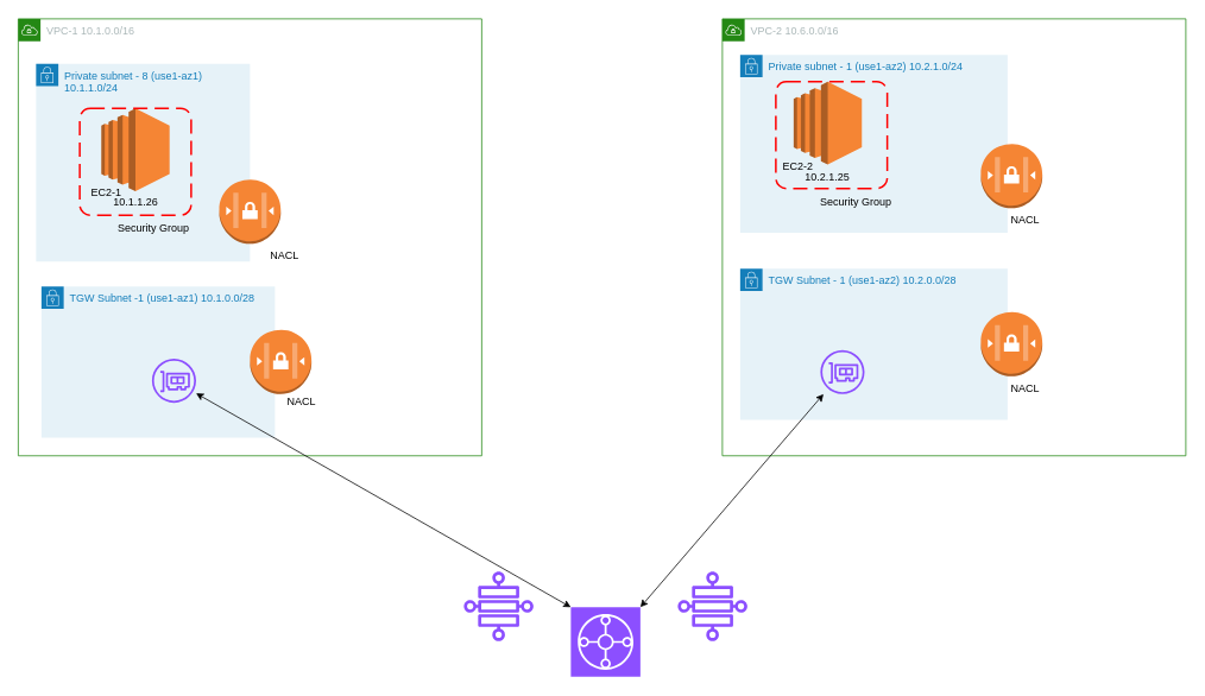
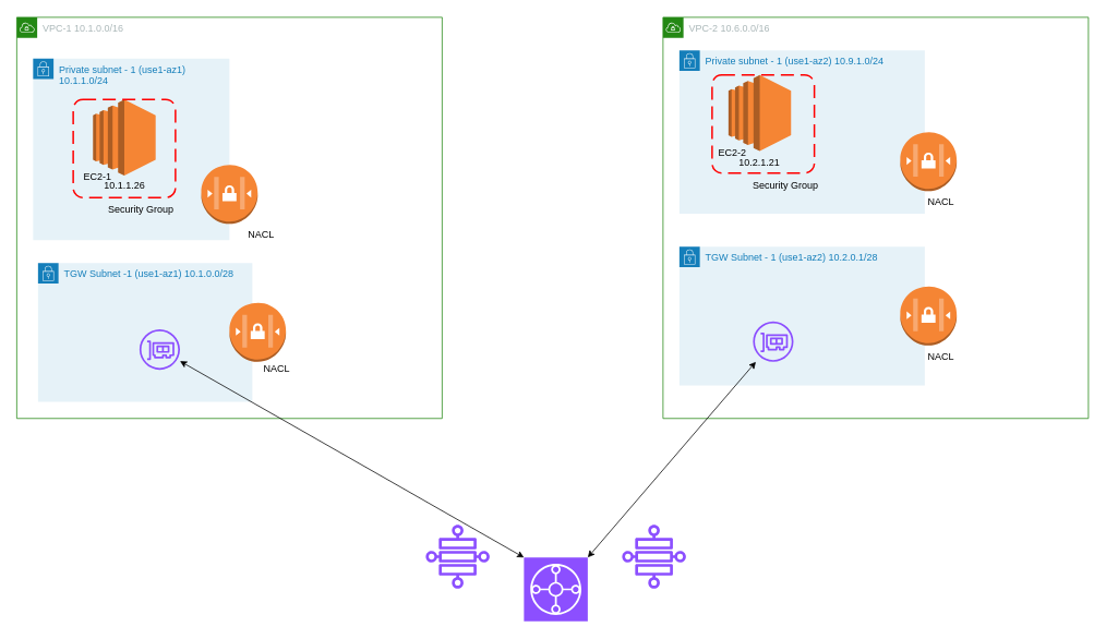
  <mxCell id="0" />
  <mxCell id="1" parent="0" />
  <mxCell id="2" value="VPC-1 10.1.0.0/16" style="points=[[0,0],[0.25,0],[0.5,0],[0.75,0],[1,0],[1,0.25],[1,0.5],[1,0.75],[1,1],[0.75,1],[0.5,1],[0.25,1],[0,1],[0,0.75],[0,0.5],[0,0.25]];outlineConnect=0;gradientColor=none;html=1;whiteSpace=wrap;fontSize=12;fontStyle=0;container=1;pointerEvents=0;collapsible=0;recursiveResize=0;shape=mxgraph.aws4.group;grIcon=mxgraph.aws4.group_vpc;strokeColor=#248814;fillColor=none;verticalAlign=top;align=left;spacingLeft=30;fontColor=#AAB7B8;dashed=0;" vertex="1" parent="1"><mxGeometry x="20" y="20.5" width="520" height="490.5" as="geometry" /></mxCell>
- <mxCell id="3" value="Private subnet - 8 (use1-az1) 10.1.1.0/24" style="points=[[0,0],[0.25,0],[0.5,0],[0.75,0],[1,0],[1,0.25],[1,0.5],[1,0.75],[1,1],[0.75,1],[0.5,1],[0.25,1],[0,1],[0,0.75],[0,0.5],[0,0.25]];outlineConnect=0;gradientColor=none;html=1;whiteSpace=wrap;fontSize=12;fontStyle=0;container=1;pointerEvents=0;collapsible=0;recursiveResize=0;shape=mxgraph.aws4.group;grIcon=mxgraph.aws4.group_security_group;grStroke=0;strokeColor=#147EBA;fillColor=#E6F2F8;verticalAlign=top;align=left;spacingLeft=30;fontColor=#147EBA;dashed=0;" vertex="1" parent="2"><mxGeometry x="20" y="50.5" width="240" height="222" as="geometry" /></mxCell>
+ <mxCell id="3" value="Private subnet - 1 (use1-az1) 10.1.1.0/24" style="points=[[0,0],[0.25,0],[0.5,0],[0.75,0],[1,0],[1,0.25],[1,0.5],[1,0.75],[1,1],[0.75,1],[0.5,1],[0.25,1],[0,1],[0,0.75],[0,0.5],[0,0.25]];outlineConnect=0;gradientColor=none;html=1;whiteSpace=wrap;fontSize=12;fontStyle=0;container=1;pointerEvents=0;collapsible=0;recursiveResize=0;shape=mxgraph.aws4.group;grIcon=mxgraph.aws4.group_security_group;grStroke=0;strokeColor=#147EBA;fillColor=#E6F2F8;verticalAlign=top;align=left;spacingLeft=30;fontColor=#147EBA;dashed=0;" vertex="1" parent="2"><mxGeometry x="20" y="50.5" width="240" height="222" as="geometry" /></mxCell>
  <mxCell id="4" value="" style="outlineConnect=0;dashed=0;verticalLabelPosition=bottom;verticalAlign=top;align=center;html=1;shape=mxgraph.aws3.ec2;fillColor=#F58534;gradientColor=none;" vertex="1" parent="3"><mxGeometry x="73.25" y="50" width="76.5" height="93" as="geometry" /></mxCell>
  <mxCell id="5" value="10.1.1.26" style="text;html=1;strokeColor=none;fillColor=none;align=center;verticalAlign=middle;whiteSpace=wrap;rounded=0;" vertex="1" parent="3"><mxGeometry x="81.5" y="140" width="60" height="30" as="geometry" /></mxCell>
  <mxCell id="6" value="" style="rounded=1;arcSize=10;dashed=1;strokeColor=#ff0000;fillColor=none;gradientColor=none;dashPattern=8 4;strokeWidth=2;" vertex="1" parent="3"><mxGeometry x="49" y="50" width="125" height="120" as="geometry" /></mxCell>
  <mxCell id="7" value="Security Group" style="text;html=1;strokeColor=none;fillColor=none;align=center;verticalAlign=middle;whiteSpace=wrap;rounded=0;" vertex="1" parent="3"><mxGeometry x="81.5" y="170" width="100" height="30" as="geometry" /></mxCell>
  <mxCell id="8" value="EC2-1" style="text;html=1;strokeColor=none;fillColor=none;align=center;verticalAlign=middle;whiteSpace=wrap;rounded=0;" vertex="1" parent="3"><mxGeometry x="49" y="130" width="60" height="30" as="geometry" /></mxCell>
  <mxCell id="9" value="TGW Subnet -1 (use1-az1) 10.1.0.0/28" style="points=[[0,0],[0.25,0],[0.5,0],[0.75,0],[1,0],[1,0.25],[1,0.5],[1,0.75],[1,1],[0.75,1],[0.5,1],[0.25,1],[0,1],[0,0.75],[0,0.5],[0,0.25]];outlineConnect=0;gradientColor=none;html=1;whiteSpace=wrap;fontSize=12;fontStyle=0;container=1;pointerEvents=0;collapsible=0;recursiveResize=0;shape=mxgraph.aws4.group;grIcon=mxgraph.aws4.group_security_group;grStroke=0;strokeColor=#147EBA;fillColor=#E6F2F8;verticalAlign=top;align=left;spacingLeft=30;fontColor=#147EBA;dashed=0;" vertex="1" parent="2"><mxGeometry x="26" y="300.5" width="262" height="169.5" as="geometry" /></mxCell>
  <mxCell id="10" value="" style="sketch=0;outlineConnect=0;fontColor=#232F3E;gradientColor=none;fillColor=#8C4FFF;strokeColor=none;dashed=0;verticalLabelPosition=bottom;verticalAlign=top;align=center;html=1;fontSize=12;fontStyle=0;aspect=fixed;pointerEvents=1;shape=mxgraph.aws4.elastic_network_interface;" vertex="1" parent="9"><mxGeometry x="124" y="81" width="49.5" height="49.5" as="geometry" /></mxCell>
  <mxCell id="11" value="" style="outlineConnect=0;dashed=0;verticalLabelPosition=bottom;verticalAlign=top;align=center;html=1;shape=mxgraph.aws3.network_access_controllist;fillColor=#F58534;gradientColor=none;" vertex="1" parent="2"><mxGeometry x="260" y="349.25" width="69" height="72" as="geometry" /></mxCell>
  <mxCell id="12" value="" style="outlineConnect=0;dashed=0;verticalLabelPosition=bottom;verticalAlign=top;align=center;html=1;shape=mxgraph.aws3.network_access_controllist;fillColor=#F58534;gradientColor=none;" vertex="1" parent="2"><mxGeometry x="225.5" y="180.5" width="69" height="72" as="geometry" /></mxCell>
  <mxCell id="13" value="NACL" style="text;html=1;strokeColor=none;fillColor=none;align=center;verticalAlign=middle;whiteSpace=wrap;rounded=0;" vertex="1" parent="2"><mxGeometry x="269" y="250.5" width="60" height="30" as="geometry" /></mxCell>
  <mxCell id="14" value="NACL" style="text;html=1;strokeColor=none;fillColor=none;align=center;verticalAlign=middle;whiteSpace=wrap;rounded=0;" vertex="1" parent="2"><mxGeometry x="288" y="415.5" width="60" height="30" as="geometry" /></mxCell>
  <mxCell id="15" value="" style="sketch=0;points=[[0,0,0],[0.25,0,0],[0.5,0,0],[0.75,0,0],[1,0,0],[0,1,0],[0.25,1,0],[0.5,1,0],[0.75,1,0],[1,1,0],[0,0.25,0],[0,0.5,0],[0,0.75,0],[1,0.25,0],[1,0.5,0],[1,0.75,0]];outlineConnect=0;fontColor=#232F3E;fillColor=#8C4FFF;strokeColor=#ffffff;dashed=0;verticalLabelPosition=bottom;verticalAlign=top;align=center;html=1;fontSize=12;fontStyle=0;aspect=fixed;shape=mxgraph.aws4.resourceIcon;resIcon=mxgraph.aws4.transit_gateway;" vertex="1" parent="1"><mxGeometry x="640" y="681" width="78" height="78" as="geometry" /></mxCell>
  <mxCell id="16" value="VPC-2 10.6.0.0/16" style="points=[[0,0],[0.25,0],[0.5,0],[0.75,0],[1,0],[1,0.25],[1,0.5],[1,0.75],[1,1],[0.75,1],[0.5,1],[0.25,1],[0,1],[0,0.75],[0,0.5],[0,0.25]];outlineConnect=0;gradientColor=none;html=1;whiteSpace=wrap;fontSize=12;fontStyle=0;container=1;pointerEvents=0;collapsible=0;recursiveResize=0;shape=mxgraph.aws4.group;grIcon=mxgraph.aws4.group_vpc;strokeColor=#248814;fillColor=none;verticalAlign=top;align=left;spacingLeft=30;fontColor=#AAB7B8;dashed=0;" vertex="1" parent="1"><mxGeometry x="810" y="20.5" width="520" height="490.5" as="geometry" /></mxCell>
- <mxCell id="17" value="Private subnet - 1 (use1-az2) 10.2.1.0/24" style="points=[[0,0],[0.25,0],[0.5,0],[0.75,0],[1,0],[1,0.25],[1,0.5],[1,0.75],[1,1],[0.75,1],[0.5,1],[0.25,1],[0,1],[0,0.75],[0,0.5],[0,0.25]];outlineConnect=0;gradientColor=none;html=1;whiteSpace=wrap;fontSize=12;fontStyle=0;container=1;pointerEvents=0;collapsible=0;recursiveResize=0;shape=mxgraph.aws4.group;grIcon=mxgraph.aws4.group_security_group;grStroke=0;strokeColor=#147EBA;fillColor=#E6F2F8;verticalAlign=top;align=left;spacingLeft=30;fontColor=#147EBA;dashed=0;" vertex="1" parent="16"><mxGeometry x="20" y="40.5" width="300" height="199.5" as="geometry" /></mxCell>
+ <mxCell id="17" value="Private subnet - 1 (use1-az2) 10.9.1.0/24" style="points=[[0,0],[0.25,0],[0.5,0],[0.75,0],[1,0],[1,0.25],[1,0.5],[1,0.75],[1,1],[0.75,1],[0.5,1],[0.25,1],[0,1],[0,0.75],[0,0.5],[0,0.25]];outlineConnect=0;gradientColor=none;html=1;whiteSpace=wrap;fontSize=12;fontStyle=0;container=1;pointerEvents=0;collapsible=0;recursiveResize=0;shape=mxgraph.aws4.group;grIcon=mxgraph.aws4.group_security_group;grStroke=0;strokeColor=#147EBA;fillColor=#E6F2F8;verticalAlign=top;align=left;spacingLeft=30;fontColor=#147EBA;dashed=0;" vertex="1" parent="16"><mxGeometry x="20" y="40.5" width="300" height="199.5" as="geometry" /></mxCell>
  <mxCell id="18" value="" style="outlineConnect=0;dashed=0;verticalLabelPosition=bottom;verticalAlign=top;align=center;html=1;shape=mxgraph.aws3.ec2;fillColor=#F58534;gradientColor=none;" vertex="1" parent="17"><mxGeometry x="60" y="30" width="76.5" height="93" as="geometry" /></mxCell>
- <mxCell id="19" value="10.2.1.25" style="text;html=1;strokeColor=none;fillColor=none;align=center;verticalAlign=middle;whiteSpace=wrap;rounded=0;" vertex="1" parent="17"><mxGeometry x="68.25" y="123" width="60" height="30" as="geometry" /></mxCell>
+ <mxCell id="19" value="10.2.1.21" style="text;html=1;strokeColor=none;fillColor=none;align=center;verticalAlign=middle;whiteSpace=wrap;rounded=0;" vertex="1" parent="17"><mxGeometry x="68.25" y="123" width="60" height="30" as="geometry" /></mxCell>
  <mxCell id="20" value="" style="rounded=1;arcSize=10;dashed=1;strokeColor=#ff0000;fillColor=none;gradientColor=none;dashPattern=8 4;strokeWidth=2;" vertex="1" parent="17"><mxGeometry x="40" y="30" width="125" height="120" as="geometry" /></mxCell>
  <mxCell id="21" value="Security Group" style="text;html=1;strokeColor=none;fillColor=none;align=center;verticalAlign=middle;whiteSpace=wrap;rounded=0;" vertex="1" parent="17"><mxGeometry x="80" y="150" width="100" height="30" as="geometry" /></mxCell>
  <mxCell id="22" value="EC2-2" style="text;html=1;strokeColor=none;fillColor=none;align=center;verticalAlign=middle;whiteSpace=wrap;rounded=0;" vertex="1" parent="17"><mxGeometry x="35" y="110" width="60" height="30" as="geometry" /></mxCell>
- <mxCell id="23" value="TGW Subnet - 1 (use1-az2) 10.2.0.0/28" style="points=[[0,0],[0.25,0],[0.5,0],[0.75,0],[1,0],[1,0.25],[1,0.5],[1,0.75],[1,1],[0.75,1],[0.5,1],[0.25,1],[0,1],[0,0.75],[0,0.5],[0,0.25]];outlineConnect=0;gradientColor=none;html=1;whiteSpace=wrap;fontSize=12;fontStyle=0;container=1;pointerEvents=0;collapsible=0;recursiveResize=0;shape=mxgraph.aws4.group;grIcon=mxgraph.aws4.group_security_group;grStroke=0;strokeColor=#147EBA;fillColor=#E6F2F8;verticalAlign=top;align=left;spacingLeft=30;fontColor=#147EBA;dashed=0;" vertex="1" parent="16"><mxGeometry x="20" y="280.5" width="300" height="169.5" as="geometry" /></mxCell>
+ <mxCell id="23" value="TGW Subnet - 1 (use1-az2) 10.2.0.1/28" style="points=[[0,0],[0.25,0],[0.5,0],[0.75,0],[1,0],[1,0.25],[1,0.5],[1,0.75],[1,1],[0.75,1],[0.5,1],[0.25,1],[0,1],[0,0.75],[0,0.5],[0,0.25]];outlineConnect=0;gradientColor=none;html=1;whiteSpace=wrap;fontSize=12;fontStyle=0;container=1;pointerEvents=0;collapsible=0;recursiveResize=0;shape=mxgraph.aws4.group;grIcon=mxgraph.aws4.group_security_group;grStroke=0;strokeColor=#147EBA;fillColor=#E6F2F8;verticalAlign=top;align=left;spacingLeft=30;fontColor=#147EBA;dashed=0;" vertex="1" parent="16"><mxGeometry x="20" y="280.5" width="300" height="169.5" as="geometry" /></mxCell>
  <mxCell id="24" value="" style="sketch=0;outlineConnect=0;fontColor=#232F3E;gradientColor=none;fillColor=#8C4FFF;strokeColor=none;dashed=0;verticalLabelPosition=bottom;verticalAlign=top;align=center;html=1;fontSize=12;fontStyle=0;aspect=fixed;pointerEvents=1;shape=mxgraph.aws4.elastic_network_interface;" vertex="1" parent="23"><mxGeometry x="90" y="91.25" width="49.5" height="49.5" as="geometry" /></mxCell>
  <mxCell id="25" value="" style="outlineConnect=0;dashed=0;verticalLabelPosition=bottom;verticalAlign=top;align=center;html=1;shape=mxgraph.aws3.network_access_controllist;fillColor=#F58534;gradientColor=none;" vertex="1" parent="16"><mxGeometry x="290" y="140.5" width="69" height="72" as="geometry" /></mxCell>
  <mxCell id="26" value="" style="outlineConnect=0;dashed=0;verticalLabelPosition=bottom;verticalAlign=top;align=center;html=1;shape=mxgraph.aws3.network_access_controllist;fillColor=#F58534;gradientColor=none;" vertex="1" parent="16"><mxGeometry x="290" y="329.25" width="69" height="72" as="geometry" /></mxCell>
  <mxCell id="27" value="NACL" style="text;html=1;strokeColor=none;fillColor=none;align=center;verticalAlign=middle;whiteSpace=wrap;rounded=0;" vertex="1" parent="16"><mxGeometry x="310" y="400.5" width="60" height="30" as="geometry" /></mxCell>
  <mxCell id="28" value="NACL" style="text;html=1;strokeColor=none;fillColor=none;align=center;verticalAlign=middle;whiteSpace=wrap;rounded=0;" vertex="1" parent="16"><mxGeometry x="310" y="210" width="60" height="30" as="geometry" /></mxCell>
  <mxCell id="29" value="" style="endArrow=classic;startArrow=classic;html=1;rounded=0;exitX=1;exitY=0;exitDx=0;exitDy=0;exitPerimeter=0;" edge="1" parent="1" source="15" target="24"><mxGeometry width="50" height="50" relative="1" as="geometry"><mxPoint x="870" y="461" as="sourcePoint" /><mxPoint x="923" y="442" as="targetPoint" /></mxGeometry></mxCell>
  <mxCell id="30" value="" style="endArrow=classic;startArrow=classic;html=1;rounded=0;exitX=0;exitY=0;exitDx=0;exitDy=0;exitPerimeter=0;" edge="1" parent="1" source="15" target="10"><mxGeometry width="50" height="50" relative="1" as="geometry"><mxPoint x="728" y="691" as="sourcePoint" /><mxPoint x="933" y="452" as="targetPoint" /></mxGeometry></mxCell>
  <mxCell id="31" value="" style="sketch=0;outlineConnect=0;fontColor=#232F3E;gradientColor=none;fillColor=#8C4FFF;strokeColor=none;dashed=0;verticalLabelPosition=bottom;verticalAlign=top;align=center;html=1;fontSize=12;fontStyle=0;aspect=fixed;pointerEvents=1;shape=mxgraph.aws4.cloud_wan_transit_gateway_route_table_attachment;" vertex="1" parent="1"><mxGeometry x="520" y="641" width="78" height="78" as="geometry" /></mxCell>
  <mxCell id="32" value="" style="sketch=0;outlineConnect=0;fontColor=#232F3E;gradientColor=none;fillColor=#8C4FFF;strokeColor=none;dashed=0;verticalLabelPosition=bottom;verticalAlign=top;align=center;html=1;fontSize=12;fontStyle=0;aspect=fixed;pointerEvents=1;shape=mxgraph.aws4.cloud_wan_transit_gateway_route_table_attachment;" vertex="1" parent="1"><mxGeometry x="760" y="641" width="78" height="78" as="geometry" /></mxCell>
